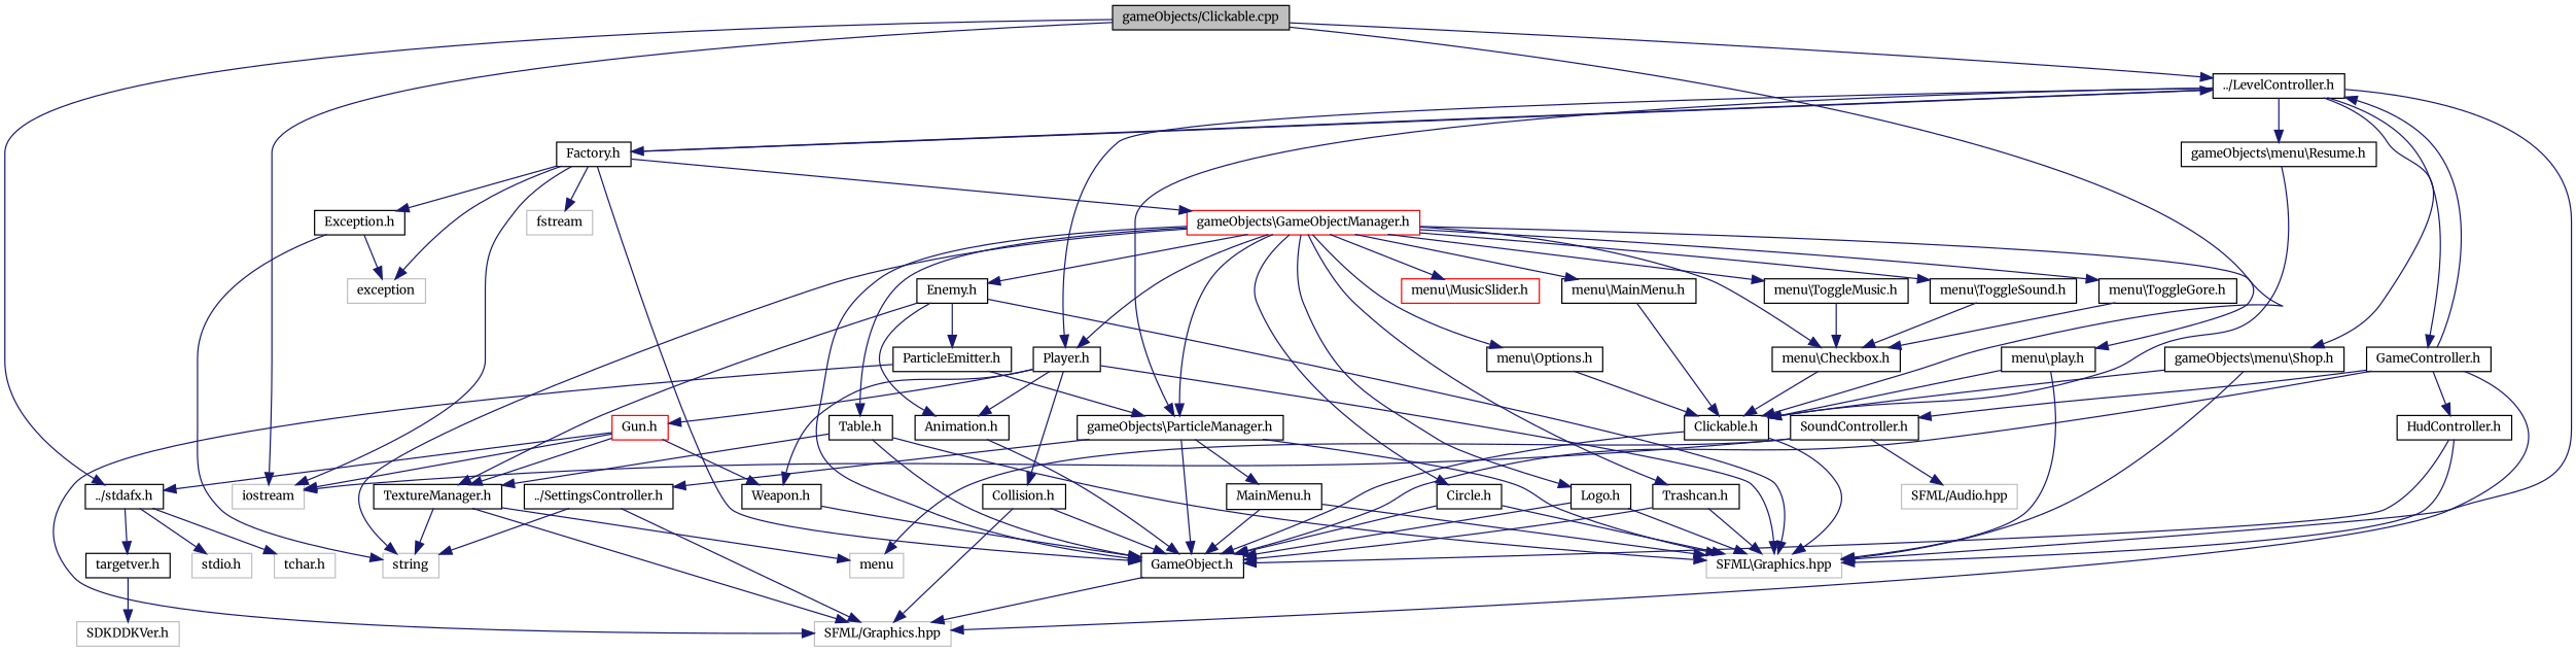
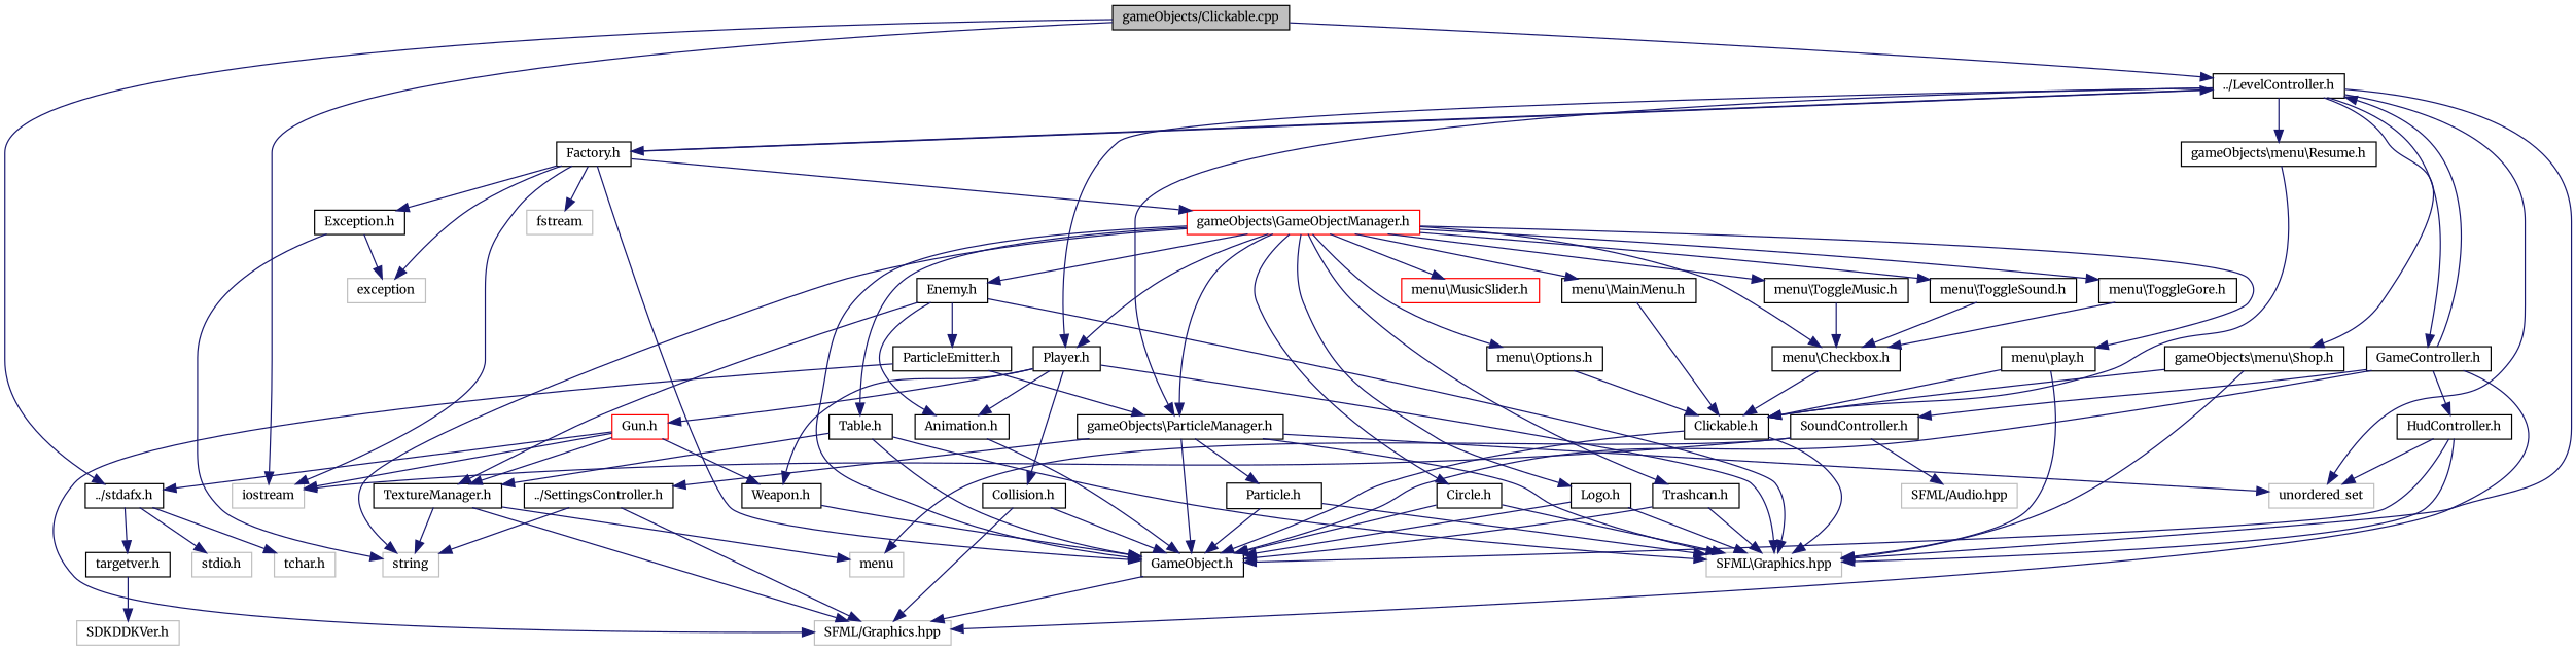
  digraph {
    fontname=Merriweather
    node [color=black fillcolor=white fontname=Merriweather fontsize=10 shape=record style=filled]
    edge [color=midnightblue fontname=Merriweather fontsize=10 labelfontname=Helvetica labelfontsize=10 style=solid]
    n1 [fillcolor=grey75 fontcolor=black height=0.2 label="gameObjects/Clickable.cpp" width=0.4]
    n2 [height=0.2 label="../stdafx.h" width=0.4]
    n3 [height=0.2 label="Clickable.h" width=0.4]
    n4 [height=0.2 label="../LevelController.h" width=0.4]
    n5 [color=grey75 height=0.2 label=iostream width=0.4]
    n6 [height=0.2 label="targetver.h" width=0.4]
    n7 [color=grey75 height=0.2 label="stdio.h" width=0.4]
    n8 [color=grey75 height=0.2 label="tchar.h" width=0.4]
    n9 [color=grey75 height=0.2 label="SFML\\Graphics.hpp" width=0.4]
    n10 [height=0.2 label="GameObject.h" width=0.4]
    n11 [height=0.2 label="GameController.h" width=0.4]
+   n12 [color=grey75 height=0.2 label=unordered_set width=0.4]
    n13 [height=0.2 label="gameObjects\\ParticleManager.h" width=0.4]
    n14 [height=0.2 label="Factory.h" width=0.4]
    n15 [height=0.2 label="Player.h" width=0.4]
    n16 [height=0.2 label="gameObjects\\menu\\Resume.h" width=0.4]
    n17 [height=0.2 label="gameObjects\\menu\\Shop.h" width=0.4]
    n18 [color=grey75 height=0.2 label="SDKDDKVer.h" width=0.4]
    n19 [color=grey75 height=0.2 label="SFML/Graphics.hpp" width=0.4]
    n20 [height=0.2 label="SoundController.h" width=0.4]
    n21 [height=0.2 label="HudController.h" width=0.4]
    n22 [height=0.2 label="TextureManager.h" width=0.4]
    n23 [color=grey75 height=0.2 label=menu width=0.4]
    n24 [color=grey75 height=0.2 label=string width=0.4]
-   n25 [height=0.2 label="MainMenu.h" width=0.4]
+   n25 [height=0.2 label="Particle.h" width=0.4]
    n26 [height=0.2 label="../SettingsController.h" width=0.4]
    n27 [color=red height=0.2 label="gameObjects\\GameObjectManager.h" width=0.4]
    n28 [height=0.2 label="Exception.h" width=0.4]
    n29 [color=grey75 height=0.2 label=exception width=0.4]
    n30 [color=grey75 height=0.2 label=fstream width=0.4]
    n31 [height=0.2 label="Animation.h" width=0.4]
    n32 [height=0.2 label="Weapon.h" width=0.4]
    n33 [color=red height=0.2 label="Gun.h" width=0.4]
    n34 [height=0.2 label="Collision.h" width=0.4]
    n35 [color=grey75 height=0.2 label="SFML/Audio.hpp" width=0.4]
    n36 [height=0.2 label="Circle.h" width=0.4]
    n37 [height=0.2 label="Logo.h" width=0.4]
    n38 [height=0.2 label="Table.h" width=0.4]
    n39 [height=0.2 label="Trashcan.h" width=0.4]
    n40 [height=0.2 label="Enemy.h" width=0.4]
    n41 [height=0.2 label="menu\\play.h" width=0.4]
    n42 [height=0.2 label="menu\\Options.h" width=0.4]
    n43 [height=0.2 label="menu\\MainMenu.h" width=0.4]
    n44 [height=0.2 label="menu\\Checkbox.h" width=0.4]
    n45 [height=0.2 label="menu\\ToggleMusic.h" width=0.4]
    n46 [height=0.2 label="menu\\ToggleSound.h" width=0.4]
    n47 [height=0.2 label="menu\\ToggleGore.h" width=0.4]
    n48 [color=red height=0.2 label="menu\\MusicSlider.h" width=0.4]
    n49 [height=0.2 label="ParticleEmitter.h" width=0.4]
    n1 -> n2
-   n1 -> n3
    n1 -> n4
    n1 -> n5
    n2 -> n6
    n2 -> n7
    n2 -> n8
    n3 -> n9
    n3 -> n10
    n4 -> n9
    n4 -> n11
+   n4 -> n12
    n4 -> n13
    n4 -> n14
    n4 -> n15
    n4 -> n16
    n4 -> n17
    n6 -> n18
    n10 -> n19
    n11 -> n4
    n11 -> n10
    n11 -> n19
    n11 -> n20
    n11 -> n21
    n13 -> n9
    n13 -> n10
+   n13 -> n12
    n13 -> n25
    n13 -> n26
    n14 -> n4
    n14 -> n5
    n14 -> n10
    n14 -> n27
    n14 -> n28
    n14 -> n29
    n14 -> n30
    n15 -> n9
    n15 -> n31
    n15 -> n32
    n15 -> n33
    n15 -> n34
    n16 -> n3
    n17 -> n3
    n17 -> n9
    n20 -> n5
    n20 -> n23
    n20 -> n35
    n21 -> n9
    n21 -> n10
+   n21 -> n12
    n22 -> n19
    n22 -> n23
    n22 -> n24
    n25 -> n9
    n25 -> n10
    n26 -> n19
    n26 -> n24
    n27 -> n10
    n27 -> n13
    n27 -> n15
    n27 -> n24
    n27 -> n36
    n27 -> n37
    n27 -> n38
    n27 -> n39
    n27 -> n40
    n27 -> n41
    n27 -> n42
    n27 -> n43
    n27 -> n44
    n27 -> n45
    n27 -> n46
    n27 -> n47
    n27 -> n48
    n28 -> n24
    n28 -> n29
    n31 -> n10
    n32 -> n10
    n33 -> n2
    n33 -> n5
    n33 -> n22
    n33 -> n32
    n34 -> n10
    n34 -> n19
    n36 -> n9
    n36 -> n10
    n37 -> n9
    n37 -> n10
    n38 -> n9
    n38 -> n10
    n38 -> n22
    n39 -> n9
    n39 -> n10
    n40 -> n9
    n40 -> n22
    n40 -> n31
    n40 -> n49
    n41 -> n3
    n41 -> n9
    n42 -> n3
    n43 -> n3
    n44 -> n3
    n45 -> n44
    n46 -> n44
    n47 -> n44
    n49 -> n13
    n49 -> n19
  }
